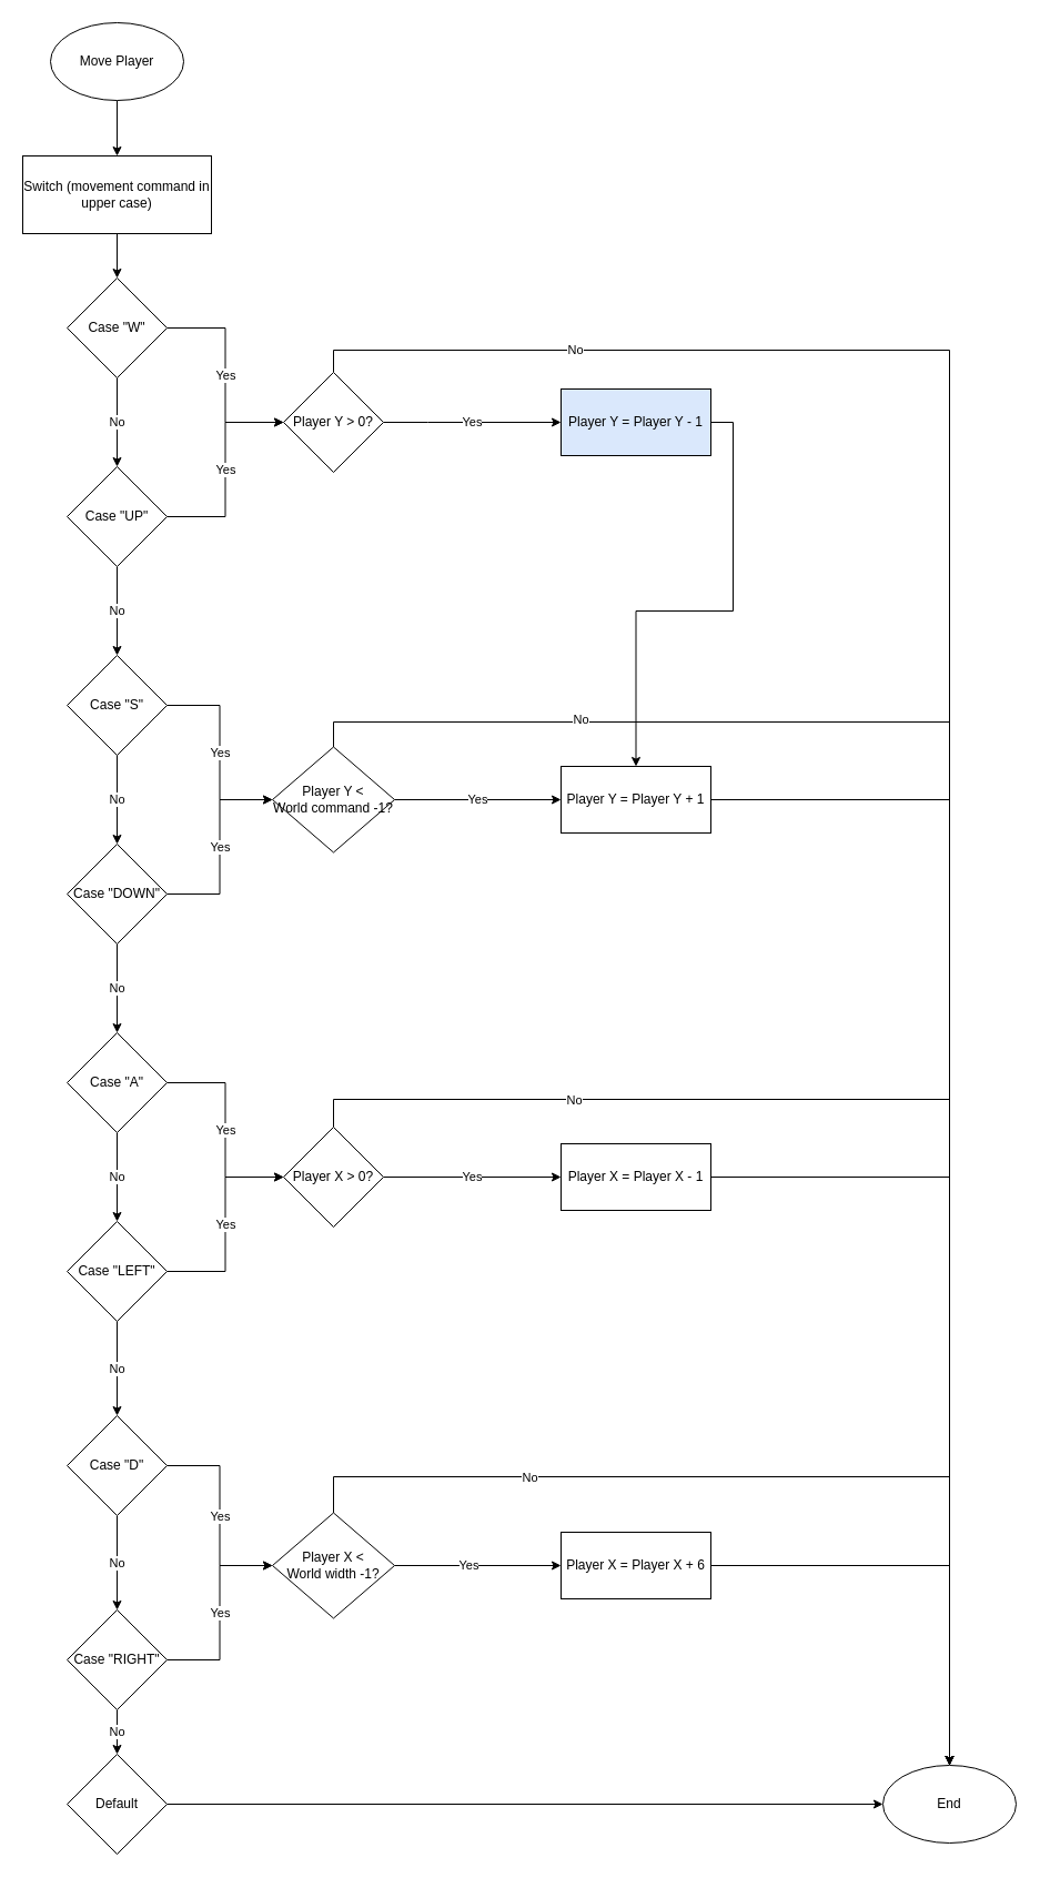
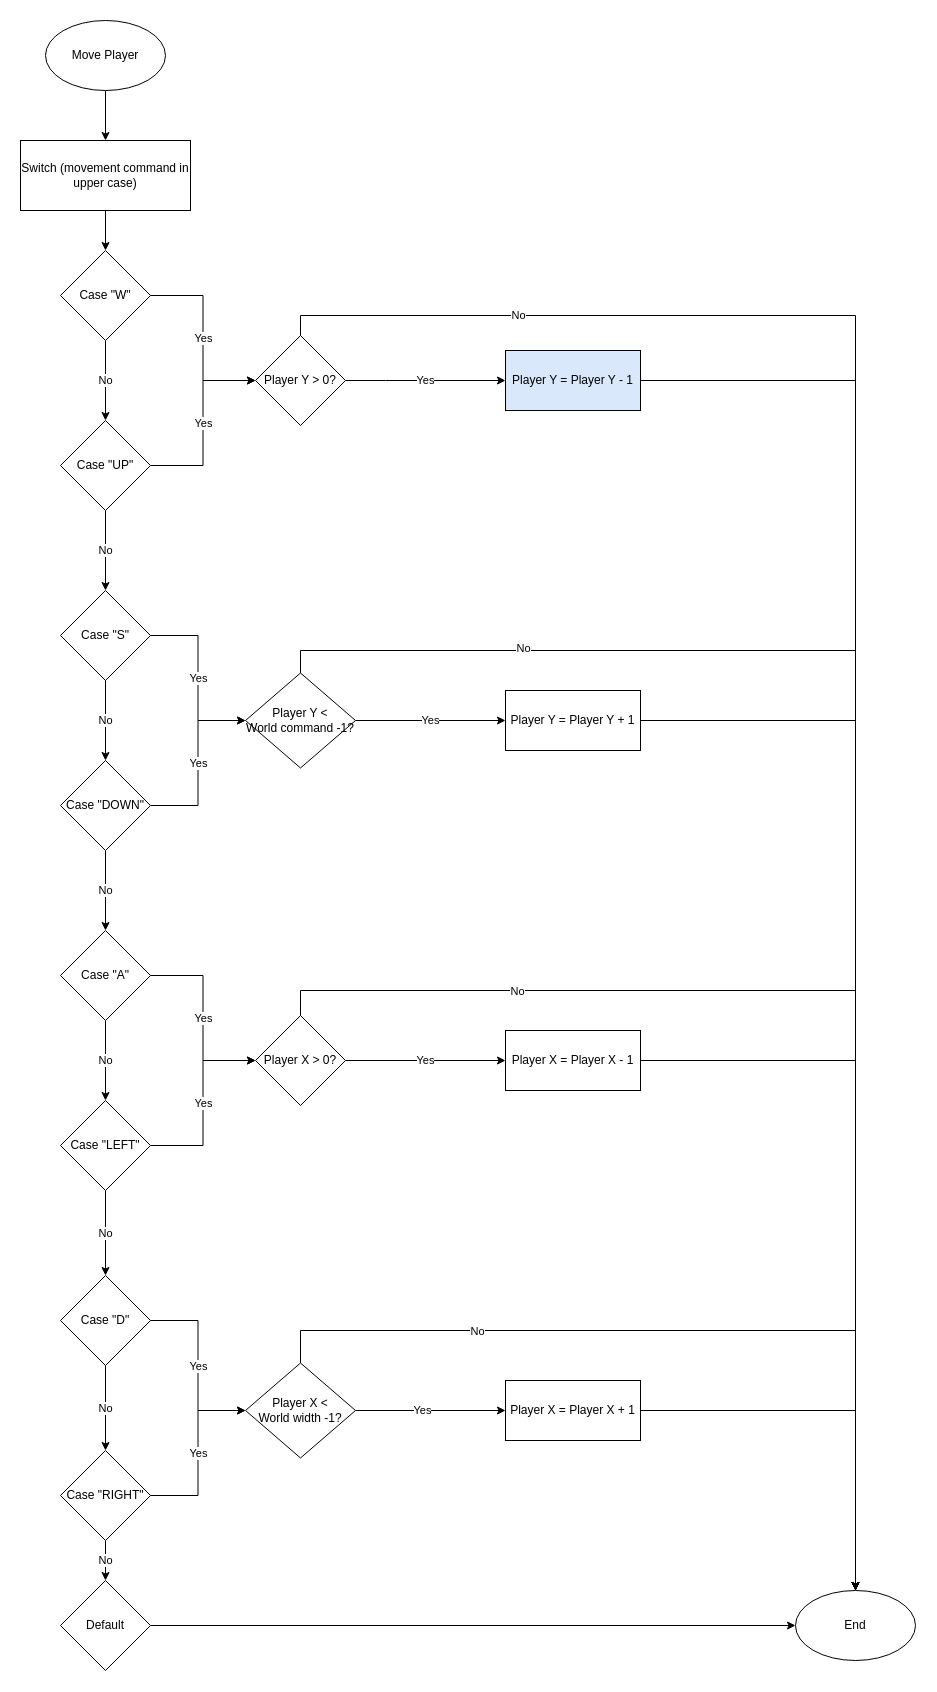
  <mxCell id="0" />
  <mxCell id="1" parent="0" />
  <mxCell id="2" value="" style="edgeStyle=orthogonalEdgeStyle;rounded=0;orthogonalLoop=1;jettySize=auto;html=1;" parent="1" source="3" target="5" edge="1"><mxGeometry relative="1" as="geometry" /></mxCell>
  <mxCell id="3" value="Move Player" style="ellipse;whiteSpace=wrap;html=1;" parent="1" vertex="1"><mxGeometry x="45" y="20" width="120" height="70" as="geometry" /></mxCell>
  <mxCell id="4" value="" style="edgeStyle=orthogonalEdgeStyle;rounded=0;orthogonalLoop=1;jettySize=auto;html=1;" parent="1" source="5" target="8" edge="1"><mxGeometry relative="1" as="geometry" /></mxCell>
  <mxCell id="5" value="Switch (movement command in upper case)" style="whiteSpace=wrap;html=1;" parent="1" vertex="1"><mxGeometry x="20" y="140" width="170" height="70" as="geometry" /></mxCell>
  <mxCell id="6" value="Yes" style="edgeStyle=orthogonalEdgeStyle;rounded=0;orthogonalLoop=1;jettySize=auto;html=1;entryX=0;entryY=0.5;entryDx=0;entryDy=0;" parent="1" source="8" target="28" edge="1"><mxGeometry relative="1" as="geometry"><mxPoint x="225" y="310" as="targetPoint" /></mxGeometry></mxCell>
  <mxCell id="7" value="No" style="edgeStyle=orthogonalEdgeStyle;rounded=0;orthogonalLoop=1;jettySize=auto;html=1;" parent="1" source="8" target="11" edge="1"><mxGeometry relative="1" as="geometry" /></mxCell>
  <mxCell id="8" value="Case &quot;W&quot;" style="rhombus;whiteSpace=wrap;html=1;" parent="1" vertex="1"><mxGeometry x="60" y="250" width="90" height="90" as="geometry" /></mxCell>
  <mxCell id="9" value="No" style="edgeStyle=orthogonalEdgeStyle;rounded=0;orthogonalLoop=1;jettySize=auto;html=1;" parent="1" source="11" target="14" edge="1"><mxGeometry relative="1" as="geometry" /></mxCell>
  <mxCell id="10" value="Yes" style="edgeStyle=orthogonalEdgeStyle;rounded=0;orthogonalLoop=1;jettySize=auto;html=1;entryX=0;entryY=0.5;entryDx=0;entryDy=0;" parent="1" source="11" target="28" edge="1"><mxGeometry relative="1" as="geometry"><mxPoint x="255" y="465" as="targetPoint" /></mxGeometry></mxCell>
  <mxCell id="11" value="Case &quot;UP&quot;" style="rhombus;whiteSpace=wrap;html=1;" parent="1" vertex="1"><mxGeometry x="60" y="420" width="90" height="90" as="geometry" /></mxCell>
  <mxCell id="12" value="No" style="edgeStyle=orthogonalEdgeStyle;rounded=0;orthogonalLoop=1;jettySize=auto;html=1;" parent="1" source="14" target="17" edge="1"><mxGeometry relative="1" as="geometry" /></mxCell>
  <mxCell id="13" value="Yes" style="edgeStyle=orthogonalEdgeStyle;rounded=0;orthogonalLoop=1;jettySize=auto;html=1;entryX=0;entryY=0.5;entryDx=0;entryDy=0;" parent="1" source="14" target="32" edge="1"><mxGeometry relative="1" as="geometry"><mxPoint x="225" y="605" as="targetPoint" /></mxGeometry></mxCell>
  <mxCell id="14" value="Case &quot;S&quot;" style="rhombus;whiteSpace=wrap;html=1;" parent="1" vertex="1"><mxGeometry x="60" y="590" width="90" height="90" as="geometry" /></mxCell>
  <mxCell id="15" value="No" style="edgeStyle=orthogonalEdgeStyle;rounded=0;orthogonalLoop=1;jettySize=auto;html=1;" parent="1" source="17" target="20" edge="1"><mxGeometry relative="1" as="geometry" /></mxCell>
  <mxCell id="16" value="Yes" style="edgeStyle=orthogonalEdgeStyle;rounded=0;orthogonalLoop=1;jettySize=auto;html=1;entryX=0;entryY=0.5;entryDx=0;entryDy=0;" parent="1" source="17" target="32" edge="1"><mxGeometry relative="1" as="geometry"><mxPoint x="245" y="805" as="targetPoint" /></mxGeometry></mxCell>
  <mxCell id="17" value="Case &quot;DOWN&quot;" style="rhombus;whiteSpace=wrap;html=1;" parent="1" vertex="1"><mxGeometry x="60" y="760" width="90" height="90" as="geometry" /></mxCell>
  <mxCell id="18" value="Yes" style="edgeStyle=orthogonalEdgeStyle;rounded=0;orthogonalLoop=1;jettySize=auto;html=1;entryX=0;entryY=0.5;entryDx=0;entryDy=0;" parent="1" source="20" target="36" edge="1"><mxGeometry relative="1" as="geometry"><mxPoint x="225" y="795" as="targetPoint" /></mxGeometry></mxCell>
  <mxCell id="19" value="No" style="edgeStyle=orthogonalEdgeStyle;rounded=0;orthogonalLoop=1;jettySize=auto;html=1;" parent="1" source="20" target="23" edge="1"><mxGeometry relative="1" as="geometry" /></mxCell>
  <mxCell id="20" value="Case &quot;A&quot;" style="rhombus;whiteSpace=wrap;html=1;" parent="1" vertex="1"><mxGeometry x="60" y="930" width="90" height="90" as="geometry" /></mxCell>
  <mxCell id="21" value="Yes" style="edgeStyle=orthogonalEdgeStyle;rounded=0;orthogonalLoop=1;jettySize=auto;html=1;entryX=0;entryY=0.5;entryDx=0;entryDy=0;" parent="1" source="23" target="36" edge="1"><mxGeometry relative="1" as="geometry"><mxPoint x="255" y="1145" as="targetPoint" /></mxGeometry></mxCell>
  <mxCell id="22" value="No" style="edgeStyle=orthogonalEdgeStyle;rounded=0;orthogonalLoop=1;jettySize=auto;html=1;" parent="1" source="23" target="39" edge="1"><mxGeometry relative="1" as="geometry" /></mxCell>
  <mxCell id="23" value="Case &quot;LEFT&quot;" style="rhombus;whiteSpace=wrap;html=1;" parent="1" vertex="1"><mxGeometry x="60" y="1100" width="90" height="90" as="geometry" /></mxCell>
  <mxCell id="24" value="End" style="ellipse;whiteSpace=wrap;html=1;" parent="1" vertex="1"><mxGeometry x="795" y="1590" width="120" height="70" as="geometry" /></mxCell>
  <mxCell id="25" value="Yes" style="edgeStyle=orthogonalEdgeStyle;rounded=0;orthogonalLoop=1;jettySize=auto;html=1;exitX=1;exitY=0.5;exitDx=0;exitDy=0;" parent="1" source="28" target="48" edge="1"><mxGeometry relative="1" as="geometry"><Array as="points"><mxPoint x="385" y="380" /><mxPoint x="385" y="380" /></Array></mxGeometry></mxCell>
  <mxCell id="26" style="edgeStyle=orthogonalEdgeStyle;rounded=0;orthogonalLoop=1;jettySize=auto;html=1;exitX=0.5;exitY=0;exitDx=0;exitDy=0;" parent="1" source="28" target="24" edge="1"><mxGeometry relative="1" as="geometry" /></mxCell>
  <mxCell id="27" value="No" style="edgeLabel;html=1;align=center;verticalAlign=middle;resizable=0;points=[];" parent="26" vertex="1" connectable="0"><mxGeometry x="-0.744" y="1" relative="1" as="geometry"><mxPoint as="offset" /></mxGeometry></mxCell>
  <mxCell id="28" value="Player Y &amp;gt; 0?" style="rhombus;whiteSpace=wrap;html=1;" parent="1" vertex="1"><mxGeometry x="255" y="335" width="90" height="90" as="geometry" /></mxCell>
  <mxCell id="29" value="Yes" style="edgeStyle=orthogonalEdgeStyle;rounded=0;orthogonalLoop=1;jettySize=auto;html=1;exitX=1;exitY=0.5;exitDx=0;exitDy=0;entryX=0;entryY=0.5;entryDx=0;entryDy=0;" parent="1" source="32" target="50" edge="1"><mxGeometry relative="1" as="geometry" /></mxCell>
  <mxCell id="30" style="edgeStyle=orthogonalEdgeStyle;rounded=0;orthogonalLoop=1;jettySize=auto;html=1;exitX=0.5;exitY=0;exitDx=0;exitDy=0;" parent="1" source="32" target="24" edge="1"><mxGeometry relative="1" as="geometry"><Array as="points"><mxPoint x="300" y="650" /><mxPoint x="855" y="650" /></Array></mxGeometry></mxCell>
  <mxCell id="31" value="No" style="edgeLabel;html=1;align=center;verticalAlign=middle;resizable=0;points=[];" parent="30" vertex="1" connectable="0"><mxGeometry x="-0.664" y="3" relative="1" as="geometry"><mxPoint x="-10" as="offset" /></mxGeometry></mxCell>
  <mxCell id="32" value="Player Y &amp;lt; &lt;br&gt;World command -1?" style="rhombus;whiteSpace=wrap;html=1;" parent="1" vertex="1"><mxGeometry x="245" y="672.5" width="110" height="95" as="geometry" /></mxCell>
  <mxCell id="33" value="Yes" style="edgeStyle=orthogonalEdgeStyle;rounded=0;orthogonalLoop=1;jettySize=auto;html=1;exitX=1;exitY=0.5;exitDx=0;exitDy=0;entryX=0;entryY=0.5;entryDx=0;entryDy=0;" parent="1" source="36" target="52" edge="1"><mxGeometry relative="1" as="geometry" /></mxCell>
  <mxCell id="34" style="edgeStyle=orthogonalEdgeStyle;rounded=0;orthogonalLoop=1;jettySize=auto;html=1;exitX=0.5;exitY=0;exitDx=0;exitDy=0;" parent="1" source="36" target="24" edge="1"><mxGeometry relative="1" as="geometry"><Array as="points"><mxPoint x="300" y="990" /><mxPoint x="855" y="990" /></Array></mxGeometry></mxCell>
  <mxCell id="35" value="No" style="edgeLabel;html=1;align=center;verticalAlign=middle;resizable=0;points=[];" parent="34" vertex="1" connectable="0"><mxGeometry x="-0.593" relative="1" as="geometry"><mxPoint x="1" as="offset" /></mxGeometry></mxCell>
  <mxCell id="36" value="Player X &amp;gt; 0?" style="rhombus;whiteSpace=wrap;html=1;" parent="1" vertex="1"><mxGeometry x="255" y="1015" width="90" height="90" as="geometry" /></mxCell>
  <mxCell id="37" value="No" style="edgeStyle=orthogonalEdgeStyle;rounded=0;orthogonalLoop=1;jettySize=auto;html=1;" parent="1" source="39" target="42" edge="1"><mxGeometry relative="1" as="geometry" /></mxCell>
  <mxCell id="38" value="Yes" style="edgeStyle=orthogonalEdgeStyle;rounded=0;orthogonalLoop=1;jettySize=auto;html=1;exitX=1;exitY=0.5;exitDx=0;exitDy=0;" parent="1" source="39" target="46" edge="1"><mxGeometry relative="1" as="geometry" /></mxCell>
  <mxCell id="39" value="Case &quot;D&quot;" style="rhombus;whiteSpace=wrap;html=1;" parent="1" vertex="1"><mxGeometry x="60" y="1275" width="90" height="90" as="geometry" /></mxCell>
  <mxCell id="40" value="Yes" style="edgeStyle=orthogonalEdgeStyle;rounded=0;orthogonalLoop=1;jettySize=auto;html=1;exitX=1;exitY=0.5;exitDx=0;exitDy=0;entryX=0;entryY=0.5;entryDx=0;entryDy=0;" parent="1" source="42" target="46" edge="1"><mxGeometry relative="1" as="geometry"><mxPoint x="245" y="1495" as="targetPoint" /></mxGeometry></mxCell>
  <mxCell id="41" value="No" style="edgeStyle=orthogonalEdgeStyle;rounded=0;orthogonalLoop=1;jettySize=auto;html=1;" parent="1" source="42" target="56" edge="1"><mxGeometry relative="1" as="geometry" /></mxCell>
  <mxCell id="42" value="Case &quot;RIGHT&quot;" style="rhombus;whiteSpace=wrap;html=1;" parent="1" vertex="1"><mxGeometry x="60" y="1450" width="90" height="90" as="geometry" /></mxCell>
  <mxCell id="43" value="Yes" style="edgeStyle=orthogonalEdgeStyle;rounded=0;orthogonalLoop=1;jettySize=auto;html=1;exitX=1;exitY=0.5;exitDx=0;exitDy=0;entryX=0;entryY=0.5;entryDx=0;entryDy=0;" parent="1" source="46" target="54" edge="1"><mxGeometry x="-0.108" relative="1" as="geometry"><mxPoint as="offset" /></mxGeometry></mxCell>
  <mxCell id="44" style="edgeStyle=orthogonalEdgeStyle;rounded=0;orthogonalLoop=1;jettySize=auto;html=1;exitX=0.5;exitY=0;exitDx=0;exitDy=0;" parent="1" source="46" target="24" edge="1"><mxGeometry relative="1" as="geometry"><Array as="points"><mxPoint x="300" y="1330" /><mxPoint x="855" y="1330" /></Array></mxGeometry></mxCell>
  <mxCell id="45" value="No" style="edgeLabel;html=1;align=center;verticalAlign=middle;resizable=0;points=[];" vertex="1" connectable="0" parent="44"><mxGeometry x="-0.507" y="2" relative="1" as="geometry"><mxPoint y="2" as="offset" /></mxGeometry></mxCell>
  <mxCell id="46" value="Player X &amp;lt; &lt;br&gt;World width -1?" style="rhombus;whiteSpace=wrap;html=1;" parent="1" vertex="1"><mxGeometry x="245" y="1362.5" width="110" height="95" as="geometry" /></mxCell>
- <mxCell id="47" style="edgeStyle=orthogonalEdgeStyle;rounded=0;orthogonalLoop=1;jettySize=auto;html=1;exitX=1;exitY=0.5;exitDx=0;exitDy=0;" parent="1" source="48" target="50" edge="1"><mxGeometry relative="1" as="geometry" /></mxCell>
+ <mxCell id="47" style="edgeStyle=orthogonalEdgeStyle;rounded=0;orthogonalLoop=1;jettySize=auto;html=1;exitX=1;exitY=0.5;exitDx=0;exitDy=0;" parent="1" source="48" target="24" edge="1"><mxGeometry relative="1" as="geometry" /></mxCell>
  <mxCell id="48" value="Player Y = Player Y - 1" style="rounded=0;whiteSpace=wrap;html=1;fillColor=#dae8fc;" parent="1" vertex="1"><mxGeometry x="505" y="350" width="135" height="60" as="geometry" /></mxCell>
  <mxCell id="49" style="edgeStyle=orthogonalEdgeStyle;rounded=0;orthogonalLoop=1;jettySize=auto;html=1;exitX=1;exitY=0.5;exitDx=0;exitDy=0;" parent="1" source="50" target="24" edge="1"><mxGeometry relative="1" as="geometry" /></mxCell>
  <mxCell id="50" value="Player Y = Player Y + 1" style="rounded=0;whiteSpace=wrap;html=1;" parent="1" vertex="1"><mxGeometry x="505" y="690" width="135" height="60" as="geometry" /></mxCell>
  <mxCell id="51" style="edgeStyle=orthogonalEdgeStyle;rounded=0;orthogonalLoop=1;jettySize=auto;html=1;exitX=1;exitY=0.5;exitDx=0;exitDy=0;" parent="1" source="52" target="24" edge="1"><mxGeometry relative="1" as="geometry" /></mxCell>
  <mxCell id="52" value="Player X = Player X - 1" style="rounded=0;whiteSpace=wrap;html=1;" parent="1" vertex="1"><mxGeometry x="505" y="1030" width="135" height="60" as="geometry" /></mxCell>
  <mxCell id="53" style="edgeStyle=orthogonalEdgeStyle;rounded=0;orthogonalLoop=1;jettySize=auto;html=1;exitX=1;exitY=0.5;exitDx=0;exitDy=0;" parent="1" source="54" target="24" edge="1"><mxGeometry relative="1" as="geometry" /></mxCell>
- <mxCell id="54" value="Player X = Player X + 6" style="rounded=0;whiteSpace=wrap;html=1;" parent="1" vertex="1"><mxGeometry x="505" y="1380" width="135" height="60" as="geometry" /></mxCell>
+ <mxCell id="54" value="Player X = Player X + 1" style="rounded=0;whiteSpace=wrap;html=1;" parent="1" vertex="1"><mxGeometry x="505" y="1380" width="135" height="60" as="geometry" /></mxCell>
  <mxCell id="55" value="" style="edgeStyle=orthogonalEdgeStyle;rounded=0;orthogonalLoop=1;jettySize=auto;html=1;entryX=0;entryY=0.5;entryDx=0;entryDy=0;" parent="1" source="56" target="24" edge="1"><mxGeometry relative="1" as="geometry"><mxPoint x="585" y="1280" as="targetPoint" /></mxGeometry></mxCell>
  <mxCell id="56" value="Default" style="rhombus;whiteSpace=wrap;html=1;" parent="1" vertex="1"><mxGeometry x="60" y="1580" width="90" height="90" as="geometry" /></mxCell>
